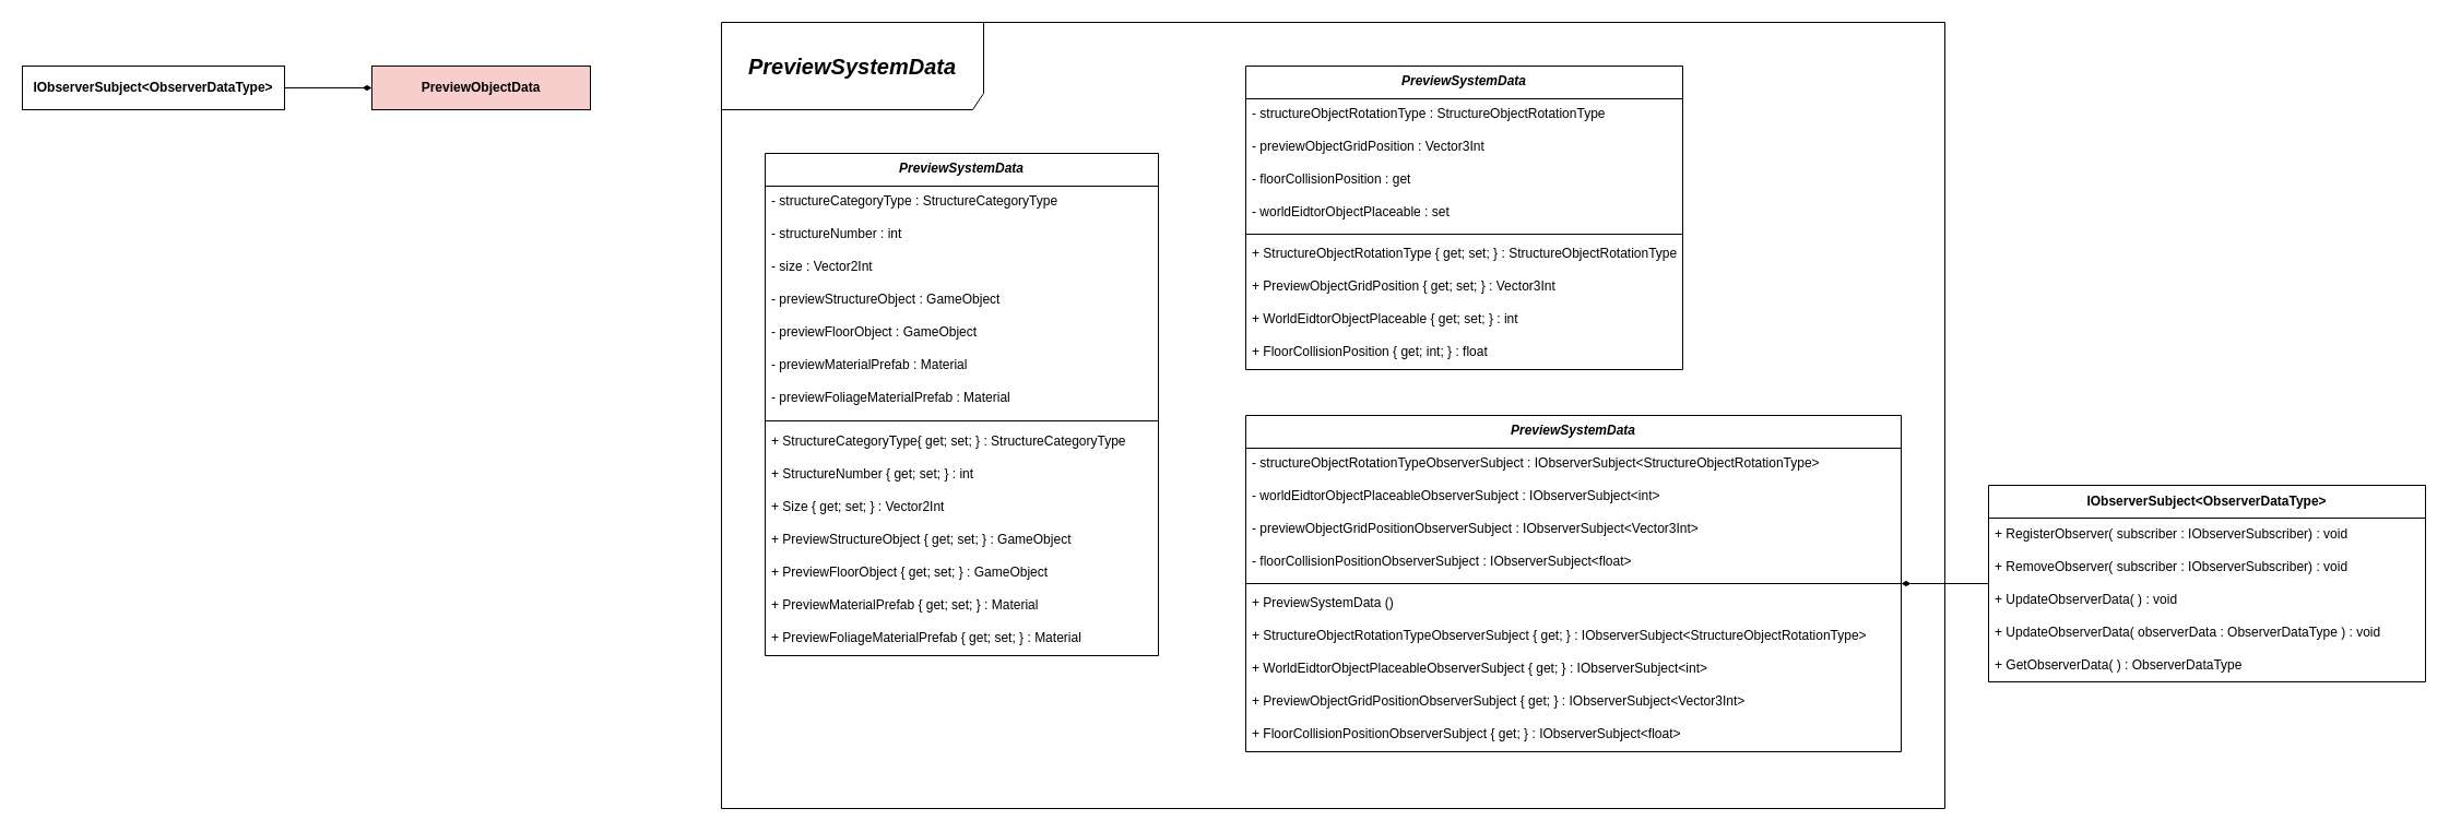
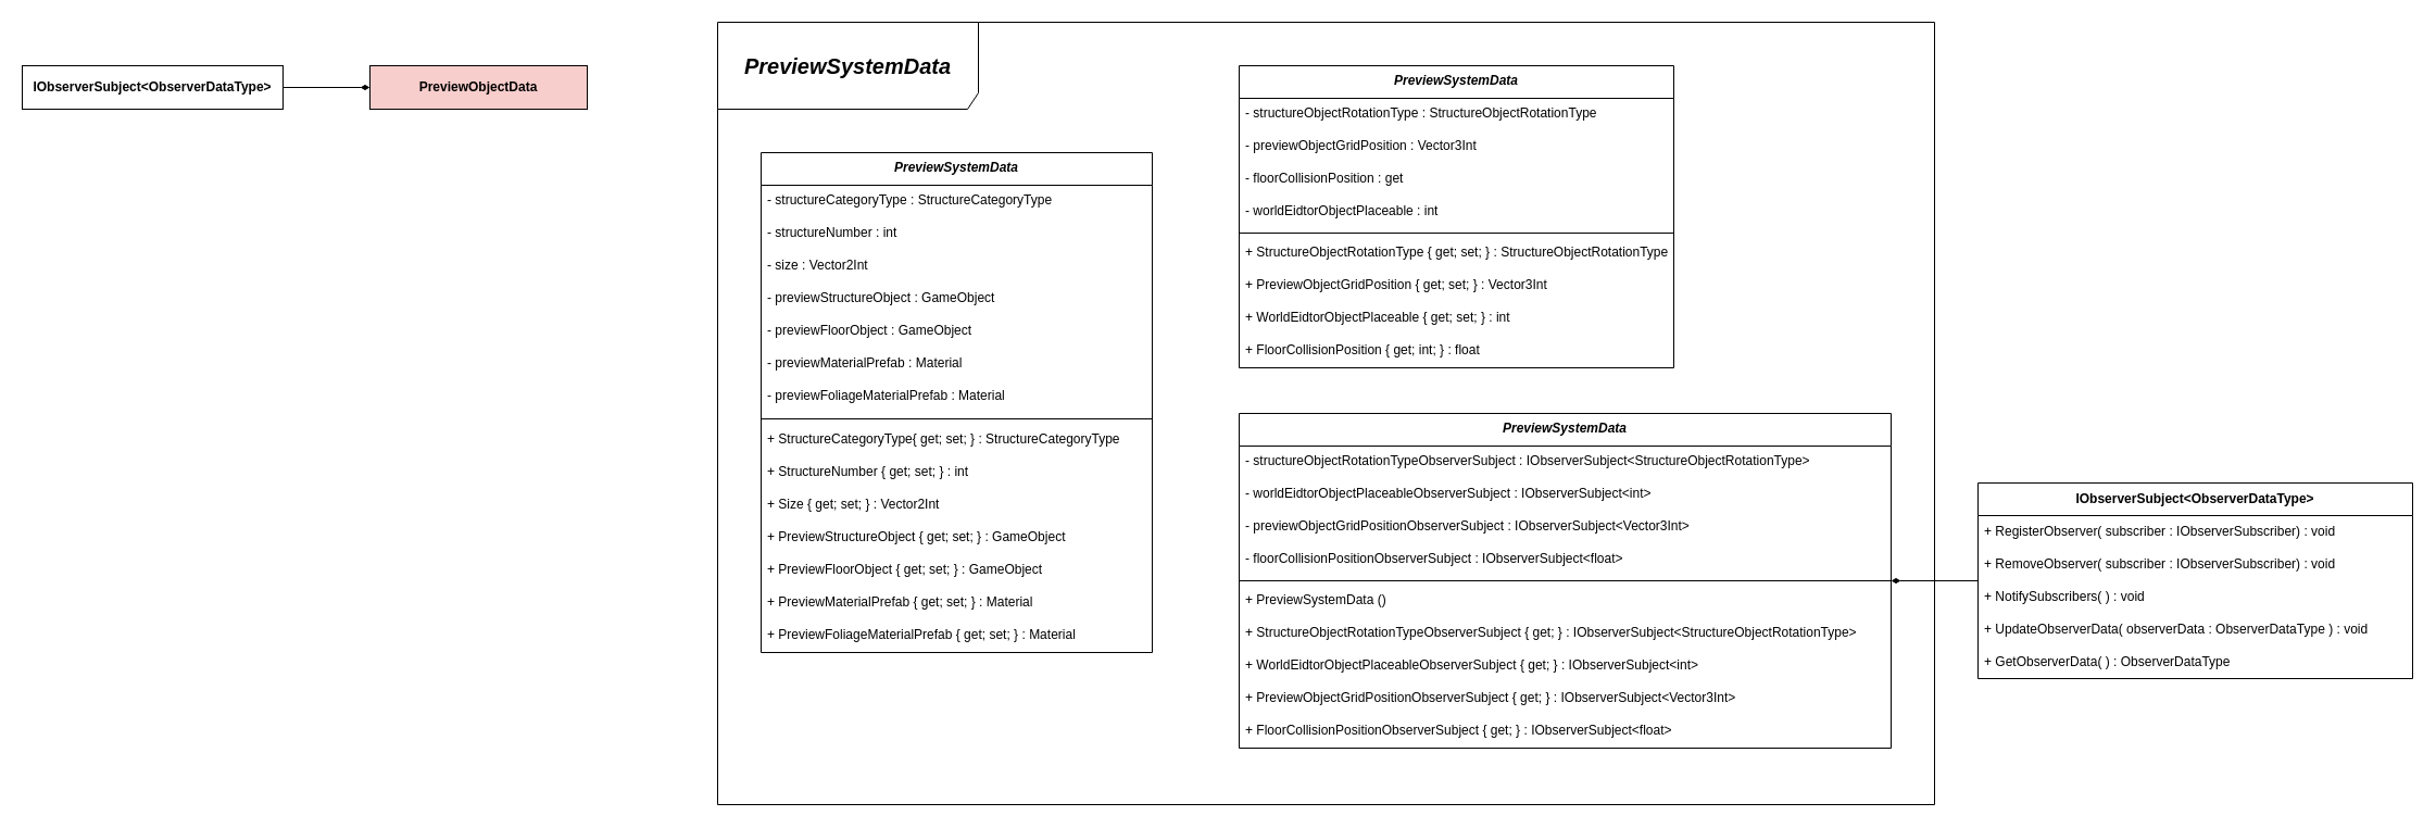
  <mxCell id="0" />
  <mxCell id="1" parent="0" />
  <mxCell id="2" value="PreviewSystemData" style="swimlane;fontStyle=3;align=center;verticalAlign=top;childLayout=stackLayout;horizontal=1;startSize=30;horizontalStack=0;resizeParent=1;resizeLast=0;collapsible=1;marginBottom=0;rounded=0;shadow=0;strokeWidth=1;" vertex="1" parent="1"><mxGeometry x="700" y="140" width="360" height="460" as="geometry"><mxRectangle x="230" y="140" width="160" height="26" as="alternateBounds" /></mxGeometry></mxCell>
  <mxCell id="3" value="- structureCategoryType : StructureCategoryType" style="text;align=left;verticalAlign=top;spacingLeft=4;spacingRight=4;overflow=hidden;rotatable=0;points=[[0,0.5],[1,0.5]];portConstraint=eastwest;" vertex="1" parent="2"><mxGeometry y="30" width="360" height="30" as="geometry" /></mxCell>
  <mxCell id="4" value="- structureNumber : int" style="text;align=left;verticalAlign=top;spacingLeft=4;spacingRight=4;overflow=hidden;rotatable=0;points=[[0,0.5],[1,0.5]];portConstraint=eastwest;" vertex="1" parent="2"><mxGeometry y="60" width="360" height="30" as="geometry" /></mxCell>
  <mxCell id="5" value="- size : Vector2Int" style="text;align=left;verticalAlign=top;spacingLeft=4;spacingRight=4;overflow=hidden;rotatable=0;points=[[0,0.5],[1,0.5]];portConstraint=eastwest;" vertex="1" parent="2"><mxGeometry y="90" width="360" height="30" as="geometry" /></mxCell>
  <mxCell id="6" value="- previewStructureObject : GameObject" style="text;align=left;verticalAlign=top;spacingLeft=4;spacingRight=4;overflow=hidden;rotatable=0;points=[[0,0.5],[1,0.5]];portConstraint=eastwest;" vertex="1" parent="2"><mxGeometry y="120" width="360" height="30" as="geometry" /></mxCell>
  <mxCell id="7" value="- previewFloorObject : GameObject" style="text;align=left;verticalAlign=top;spacingLeft=4;spacingRight=4;overflow=hidden;rotatable=0;points=[[0,0.5],[1,0.5]];portConstraint=eastwest;" vertex="1" parent="2"><mxGeometry y="150" width="360" height="30" as="geometry" /></mxCell>
  <mxCell id="8" value="- previewMaterialPrefab : Material" style="text;align=left;verticalAlign=top;spacingLeft=4;spacingRight=4;overflow=hidden;rotatable=0;points=[[0,0.5],[1,0.5]];portConstraint=eastwest;" vertex="1" parent="2"><mxGeometry y="180" width="360" height="30" as="geometry" /></mxCell>
  <mxCell id="9" value="- previewFoliageMaterialPrefab : Material" style="text;align=left;verticalAlign=top;spacingLeft=4;spacingRight=4;overflow=hidden;rotatable=0;points=[[0,0.5],[1,0.5]];portConstraint=eastwest;" vertex="1" parent="2"><mxGeometry y="210" width="360" height="30" as="geometry" /></mxCell>
  <mxCell id="10" value="" style="line;html=1;strokeWidth=1;align=left;verticalAlign=middle;spacingTop=-1;spacingLeft=3;spacingRight=3;rotatable=0;labelPosition=right;points=[];portConstraint=eastwest;" vertex="1" parent="2"><mxGeometry y="240" width="360" height="10" as="geometry" /></mxCell>
  <mxCell id="11" value="+ StructureCategoryType{ get; set; } : StructureCategoryType" style="text;align=left;verticalAlign=top;spacingLeft=4;spacingRight=4;overflow=hidden;rotatable=0;points=[[0,0.5],[1,0.5]];portConstraint=eastwest;" vertex="1" parent="2"><mxGeometry y="250" width="360" height="30" as="geometry" /></mxCell>
  <mxCell id="12" value="+ StructureNumber { get; set; } : int" style="text;align=left;verticalAlign=top;spacingLeft=4;spacingRight=4;overflow=hidden;rotatable=0;points=[[0,0.5],[1,0.5]];portConstraint=eastwest;" vertex="1" parent="2"><mxGeometry y="280" width="360" height="30" as="geometry" /></mxCell>
  <mxCell id="13" value="+ Size { get; set; } : Vector2Int" style="text;align=left;verticalAlign=top;spacingLeft=4;spacingRight=4;overflow=hidden;rotatable=0;points=[[0,0.5],[1,0.5]];portConstraint=eastwest;" vertex="1" parent="2"><mxGeometry y="310" width="360" height="30" as="geometry" /></mxCell>
  <mxCell id="14" value="+ PreviewStructureObject { get; set; } : GameObject" style="text;align=left;verticalAlign=top;spacingLeft=4;spacingRight=4;overflow=hidden;rotatable=0;points=[[0,0.5],[1,0.5]];portConstraint=eastwest;" vertex="1" parent="2"><mxGeometry y="340" width="360" height="30" as="geometry" /></mxCell>
  <mxCell id="15" value="+ PreviewFloorObject { get; set; } : GameObject" style="text;align=left;verticalAlign=top;spacingLeft=4;spacingRight=4;overflow=hidden;rotatable=0;points=[[0,0.5],[1,0.5]];portConstraint=eastwest;" vertex="1" parent="2"><mxGeometry y="370" width="360" height="30" as="geometry" /></mxCell>
  <mxCell id="16" value="+ PreviewMaterialPrefab { get; set; } : Material" style="text;align=left;verticalAlign=top;spacingLeft=4;spacingRight=4;overflow=hidden;rotatable=0;points=[[0,0.5],[1,0.5]];portConstraint=eastwest;" vertex="1" parent="2"><mxGeometry y="400" width="360" height="30" as="geometry" /></mxCell>
  <mxCell id="17" value="+ PreviewFoliageMaterialPrefab { get; set; } : Material" style="text;align=left;verticalAlign=top;spacingLeft=4;spacingRight=4;overflow=hidden;rotatable=0;points=[[0,0.5],[1,0.5]];portConstraint=eastwest;" vertex="1" parent="2"><mxGeometry y="430" width="360" height="30" as="geometry" /></mxCell>
  <mxCell id="18" value="&lt;span style=&quot;font-size: 20px; text-wrap: nowrap;&quot;&gt;&lt;i&gt;PreviewSystemData&lt;/i&gt;&lt;/span&gt;" style="shape=umlFrame;whiteSpace=wrap;html=1;pointerEvents=0;width=240;height=80;fontStyle=1" vertex="1" parent="1"><mxGeometry x="660" y="20" width="1120" height="720" as="geometry" /></mxCell>
  <mxCell id="19" value="PreviewSystemData" style="swimlane;fontStyle=3;align=center;verticalAlign=top;childLayout=stackLayout;horizontal=1;startSize=30;horizontalStack=0;resizeParent=1;resizeLast=0;collapsible=1;marginBottom=0;rounded=0;shadow=0;strokeWidth=1;" vertex="1" parent="1"><mxGeometry x="1140" y="380" width="600" height="308" as="geometry"><mxRectangle x="230" y="140" width="160" height="26" as="alternateBounds" /></mxGeometry></mxCell>
  <mxCell id="20" value="- structureObjectRotationTypeObserverSubject : IObserverSubject&lt;StructureObjectRotationType&gt;" style="text;align=left;verticalAlign=top;spacingLeft=4;spacingRight=4;overflow=hidden;rotatable=0;points=[[0,0.5],[1,0.5]];portConstraint=eastwest;" vertex="1" parent="19"><mxGeometry y="30" width="600" height="30" as="geometry" /></mxCell>
  <mxCell id="21" value="- worldEidtorObjectPlaceableObserverSubject : IObserverSubject&lt;int&gt;" style="text;align=left;verticalAlign=top;spacingLeft=4;spacingRight=4;overflow=hidden;rotatable=0;points=[[0,0.5],[1,0.5]];portConstraint=eastwest;" vertex="1" parent="19"><mxGeometry y="60" width="600" height="30" as="geometry" /></mxCell>
  <mxCell id="22" value="- previewObjectGridPositionObserverSubject : IObserverSubject&lt;Vector3Int&gt;" style="text;align=left;verticalAlign=top;spacingLeft=4;spacingRight=4;overflow=hidden;rotatable=0;points=[[0,0.5],[1,0.5]];portConstraint=eastwest;" vertex="1" parent="19"><mxGeometry y="90" width="600" height="30" as="geometry" /></mxCell>
  <mxCell id="23" value="- floorCollisionPositionObserverSubject : IObserverSubject&lt;float&gt;" style="text;align=left;verticalAlign=top;spacingLeft=4;spacingRight=4;overflow=hidden;rotatable=0;points=[[0,0.5],[1,0.5]];portConstraint=eastwest;" vertex="1" parent="19"><mxGeometry y="120" width="600" height="30" as="geometry" /></mxCell>
  <mxCell id="24" value="" style="line;html=1;strokeWidth=1;align=left;verticalAlign=middle;spacingTop=-1;spacingLeft=3;spacingRight=3;rotatable=0;labelPosition=right;points=[];portConstraint=eastwest;" vertex="1" parent="19"><mxGeometry y="150" width="600" height="8" as="geometry" /></mxCell>
  <mxCell id="25" value="+ PreviewSystemData ()" style="text;align=left;verticalAlign=top;spacingLeft=4;spacingRight=4;overflow=hidden;rotatable=0;points=[[0,0.5],[1,0.5]];portConstraint=eastwest;" vertex="1" parent="19"><mxGeometry y="158" width="600" height="30" as="geometry" /></mxCell>
  <mxCell id="26" value="+ StructureObjectRotationTypeObserverSubject { get; } : IObserverSubject&lt;StructureObjectRotationType&gt;" style="text;align=left;verticalAlign=top;spacingLeft=4;spacingRight=4;overflow=hidden;rotatable=0;points=[[0,0.5],[1,0.5]];portConstraint=eastwest;" vertex="1" parent="19"><mxGeometry y="188" width="600" height="30" as="geometry" /></mxCell>
  <mxCell id="27" value="+ WorldEidtorObjectPlaceableObserverSubject { get; } : IObserverSubject&lt;int&gt;" style="text;align=left;verticalAlign=top;spacingLeft=4;spacingRight=4;overflow=hidden;rotatable=0;points=[[0,0.5],[1,0.5]];portConstraint=eastwest;" vertex="1" parent="19"><mxGeometry y="218" width="600" height="30" as="geometry" /></mxCell>
  <mxCell id="28" value="+ PreviewObjectGridPositionObserverSubject { get; } : IObserverSubject&lt;Vector3Int&gt;" style="text;align=left;verticalAlign=top;spacingLeft=4;spacingRight=4;overflow=hidden;rotatable=0;points=[[0,0.5],[1,0.5]];portConstraint=eastwest;" vertex="1" parent="19"><mxGeometry y="248" width="600" height="30" as="geometry" /></mxCell>
  <mxCell id="29" value="+ FloorCollisionPositionObserverSubject { get; } : IObserverSubject&lt;float&gt;" style="text;align=left;verticalAlign=top;spacingLeft=4;spacingRight=4;overflow=hidden;rotatable=0;points=[[0,0.5],[1,0.5]];portConstraint=eastwest;" vertex="1" parent="19"><mxGeometry y="278" width="600" height="30" as="geometry" /></mxCell>
  <mxCell id="30" value="PreviewSystemData" style="swimlane;fontStyle=3;align=center;verticalAlign=top;childLayout=stackLayout;horizontal=1;startSize=30;horizontalStack=0;resizeParent=1;resizeLast=0;collapsible=1;marginBottom=0;rounded=0;shadow=0;strokeWidth=1;" vertex="1" parent="1"><mxGeometry x="1140" y="60" width="400" height="278" as="geometry"><mxRectangle x="230" y="140" width="160" height="26" as="alternateBounds" /></mxGeometry></mxCell>
  <mxCell id="31" value="- structureObjectRotationType : StructureObjectRotationType" style="text;align=left;verticalAlign=top;spacingLeft=4;spacingRight=4;overflow=hidden;rotatable=0;points=[[0,0.5],[1,0.5]];portConstraint=eastwest;" vertex="1" parent="30"><mxGeometry y="30" width="400" height="30" as="geometry" /></mxCell>
  <mxCell id="32" value="- previewObjectGridPosition : Vector3Int" style="text;align=left;verticalAlign=top;spacingLeft=4;spacingRight=4;overflow=hidden;rotatable=0;points=[[0,0.5],[1,0.5]];portConstraint=eastwest;" vertex="1" parent="30"><mxGeometry y="60" width="400" height="30" as="geometry" /></mxCell>
  <mxCell id="33" value="- floorCollisionPosition : get" style="text;align=left;verticalAlign=top;spacingLeft=4;spacingRight=4;overflow=hidden;rotatable=0;points=[[0,0.5],[1,0.5]];portConstraint=eastwest;" vertex="1" parent="30"><mxGeometry y="90" width="400" height="30" as="geometry" /></mxCell>
- <mxCell id="34" value="- worldEidtorObjectPlaceable : set" style="text;align=left;verticalAlign=top;spacingLeft=4;spacingRight=4;overflow=hidden;rotatable=0;points=[[0,0.5],[1,0.5]];portConstraint=eastwest;" vertex="1" parent="30"><mxGeometry y="120" width="400" height="30" as="geometry" /></mxCell>
+ <mxCell id="34" value="- worldEidtorObjectPlaceable : int" style="text;align=left;verticalAlign=top;spacingLeft=4;spacingRight=4;overflow=hidden;rotatable=0;points=[[0,0.5],[1,0.5]];portConstraint=eastwest;" vertex="1" parent="30"><mxGeometry y="120" width="400" height="30" as="geometry" /></mxCell>
  <mxCell id="35" value="" style="line;html=1;strokeWidth=1;align=left;verticalAlign=middle;spacingTop=-1;spacingLeft=3;spacingRight=3;rotatable=0;labelPosition=right;points=[];portConstraint=eastwest;" vertex="1" parent="30"><mxGeometry y="150" width="400" height="8" as="geometry" /></mxCell>
  <mxCell id="36" value="+ StructureObjectRotationType { get; set; } : StructureObjectRotationType" style="text;align=left;verticalAlign=top;spacingLeft=4;spacingRight=4;overflow=hidden;rotatable=0;points=[[0,0.5],[1,0.5]];portConstraint=eastwest;" vertex="1" parent="30"><mxGeometry y="158" width="400" height="30" as="geometry" /></mxCell>
  <mxCell id="37" value="+ PreviewObjectGridPosition { get; set; } : Vector3Int" style="text;align=left;verticalAlign=top;spacingLeft=4;spacingRight=4;overflow=hidden;rotatable=0;points=[[0,0.5],[1,0.5]];portConstraint=eastwest;" vertex="1" parent="30"><mxGeometry y="188" width="400" height="30" as="geometry" /></mxCell>
  <mxCell id="38" value="+ WorldEidtorObjectPlaceable { get; set; } : int" style="text;align=left;verticalAlign=top;spacingLeft=4;spacingRight=4;overflow=hidden;rotatable=0;points=[[0,0.5],[1,0.5]];portConstraint=eastwest;" vertex="1" parent="30"><mxGeometry y="218" width="400" height="30" as="geometry" /></mxCell>
  <mxCell id="39" value="+ FloorCollisionPosition { get; int; } : float" style="text;align=left;verticalAlign=top;spacingLeft=4;spacingRight=4;overflow=hidden;rotatable=0;points=[[0,0.5],[1,0.5]];portConstraint=eastwest;" vertex="1" parent="30"><mxGeometry y="248" width="400" height="30" as="geometry" /></mxCell>
  <mxCell id="40" value="&lt;span style=&quot;font-weight: 700;&quot;&gt;PreviewObjectData&lt;/span&gt;" style="html=1;whiteSpace=wrap;fillColor=#f8cecc;" vertex="1" parent="1"><mxGeometry x="340" y="60" width="200" height="40" as="geometry" /></mxCell>
  <mxCell id="41" style="edgeStyle=orthogonalEdgeStyle;rounded=0;orthogonalLoop=1;jettySize=auto;html=1;endArrow=diamondThin;endFill=1;" edge="1" parent="1" source="42" target="19"><mxGeometry relative="1" as="geometry" /></mxCell>
  <mxCell id="42" value="IObserverSubject&amp;lt;ObserverDataType&amp;gt;" style="swimlane;fontStyle=1;align=center;verticalAlign=middle;childLayout=stackLayout;horizontal=1;startSize=30;horizontalStack=0;resizeParent=1;resizeParentMax=0;resizeLast=0;collapsible=1;marginBottom=0;whiteSpace=wrap;html=1;" vertex="1" parent="1"><mxGeometry x="1820" y="444" width="400" height="180" as="geometry" /></mxCell>
  <mxCell id="43" value="+ RegisterObserver(&amp;nbsp;subscriber : IObserverSubscriber)&amp;nbsp;:&amp;nbsp;void" style="text;strokeColor=none;fillColor=none;align=left;verticalAlign=middle;spacingLeft=4;spacingRight=4;overflow=hidden;rotatable=0;points=[[0,0.5],[1,0.5]];portConstraint=eastwest;whiteSpace=wrap;html=1;" vertex="1" parent="42"><mxGeometry y="30" width="400" height="30" as="geometry" /></mxCell>
  <mxCell id="44" value="+ RemoveObserver(&amp;nbsp;subscriber : IObserverSubscriber)&amp;nbsp;:&amp;nbsp;void" style="text;strokeColor=none;fillColor=none;align=left;verticalAlign=middle;spacingLeft=4;spacingRight=4;overflow=hidden;rotatable=0;points=[[0,0.5],[1,0.5]];portConstraint=eastwest;whiteSpace=wrap;html=1;" vertex="1" parent="42"><mxGeometry y="60" width="400" height="30" as="geometry" /></mxCell>
- <mxCell id="45" value="+ UpdateObserverData( )&amp;nbsp;:&amp;nbsp;void" style="text;strokeColor=none;fillColor=none;align=left;verticalAlign=middle;spacingLeft=4;spacingRight=4;overflow=hidden;rotatable=0;points=[[0,0.5],[1,0.5]];portConstraint=eastwest;whiteSpace=wrap;html=1;" vertex="1" parent="42"><mxGeometry y="90" width="400" height="30" as="geometry" /></mxCell>
+ <mxCell id="45" value="+ NotifySubscribers( )&amp;nbsp;:&amp;nbsp;void" style="text;strokeColor=none;fillColor=none;align=left;verticalAlign=middle;spacingLeft=4;spacingRight=4;overflow=hidden;rotatable=0;points=[[0,0.5],[1,0.5]];portConstraint=eastwest;whiteSpace=wrap;html=1;" vertex="1" parent="42"><mxGeometry y="90" width="400" height="30" as="geometry" /></mxCell>
  <mxCell id="46" value="+ UpdateObserverData(&amp;nbsp;observerData : ObserverDataType )&amp;nbsp;:&amp;nbsp;void" style="text;strokeColor=none;fillColor=none;align=left;verticalAlign=middle;spacingLeft=4;spacingRight=4;overflow=hidden;rotatable=0;points=[[0,0.5],[1,0.5]];portConstraint=eastwest;whiteSpace=wrap;html=1;" vertex="1" parent="42"><mxGeometry y="120" width="400" height="30" as="geometry" /></mxCell>
  <mxCell id="47" value="+ GetObserverData( )&amp;nbsp;:&amp;nbsp;ObserverDataType" style="text;strokeColor=none;fillColor=none;align=left;verticalAlign=middle;spacingLeft=4;spacingRight=4;overflow=hidden;rotatable=0;points=[[0,0.5],[1,0.5]];portConstraint=eastwest;whiteSpace=wrap;html=1;" vertex="1" parent="42"><mxGeometry y="150" width="400" height="30" as="geometry" /></mxCell>
  <mxCell id="48" style="edgeStyle=orthogonalEdgeStyle;rounded=0;orthogonalLoop=1;jettySize=auto;html=1;endArrow=none;endFill=0;startArrow=diamondThin;startFill=1;" edge="1" parent="1" source="40" target="49"><mxGeometry relative="1" as="geometry"><mxPoint x="340" y="80" as="sourcePoint" /></mxGeometry></mxCell>
  <mxCell id="49" value="&lt;span style=&quot;font-weight: 700;&quot;&gt;IObserverSubject&amp;lt;ObserverDataType&amp;gt;&lt;/span&gt;" style="html=1;whiteSpace=wrap;" vertex="1" parent="1"><mxGeometry x="20" y="60" width="240" height="40" as="geometry" /></mxCell>
